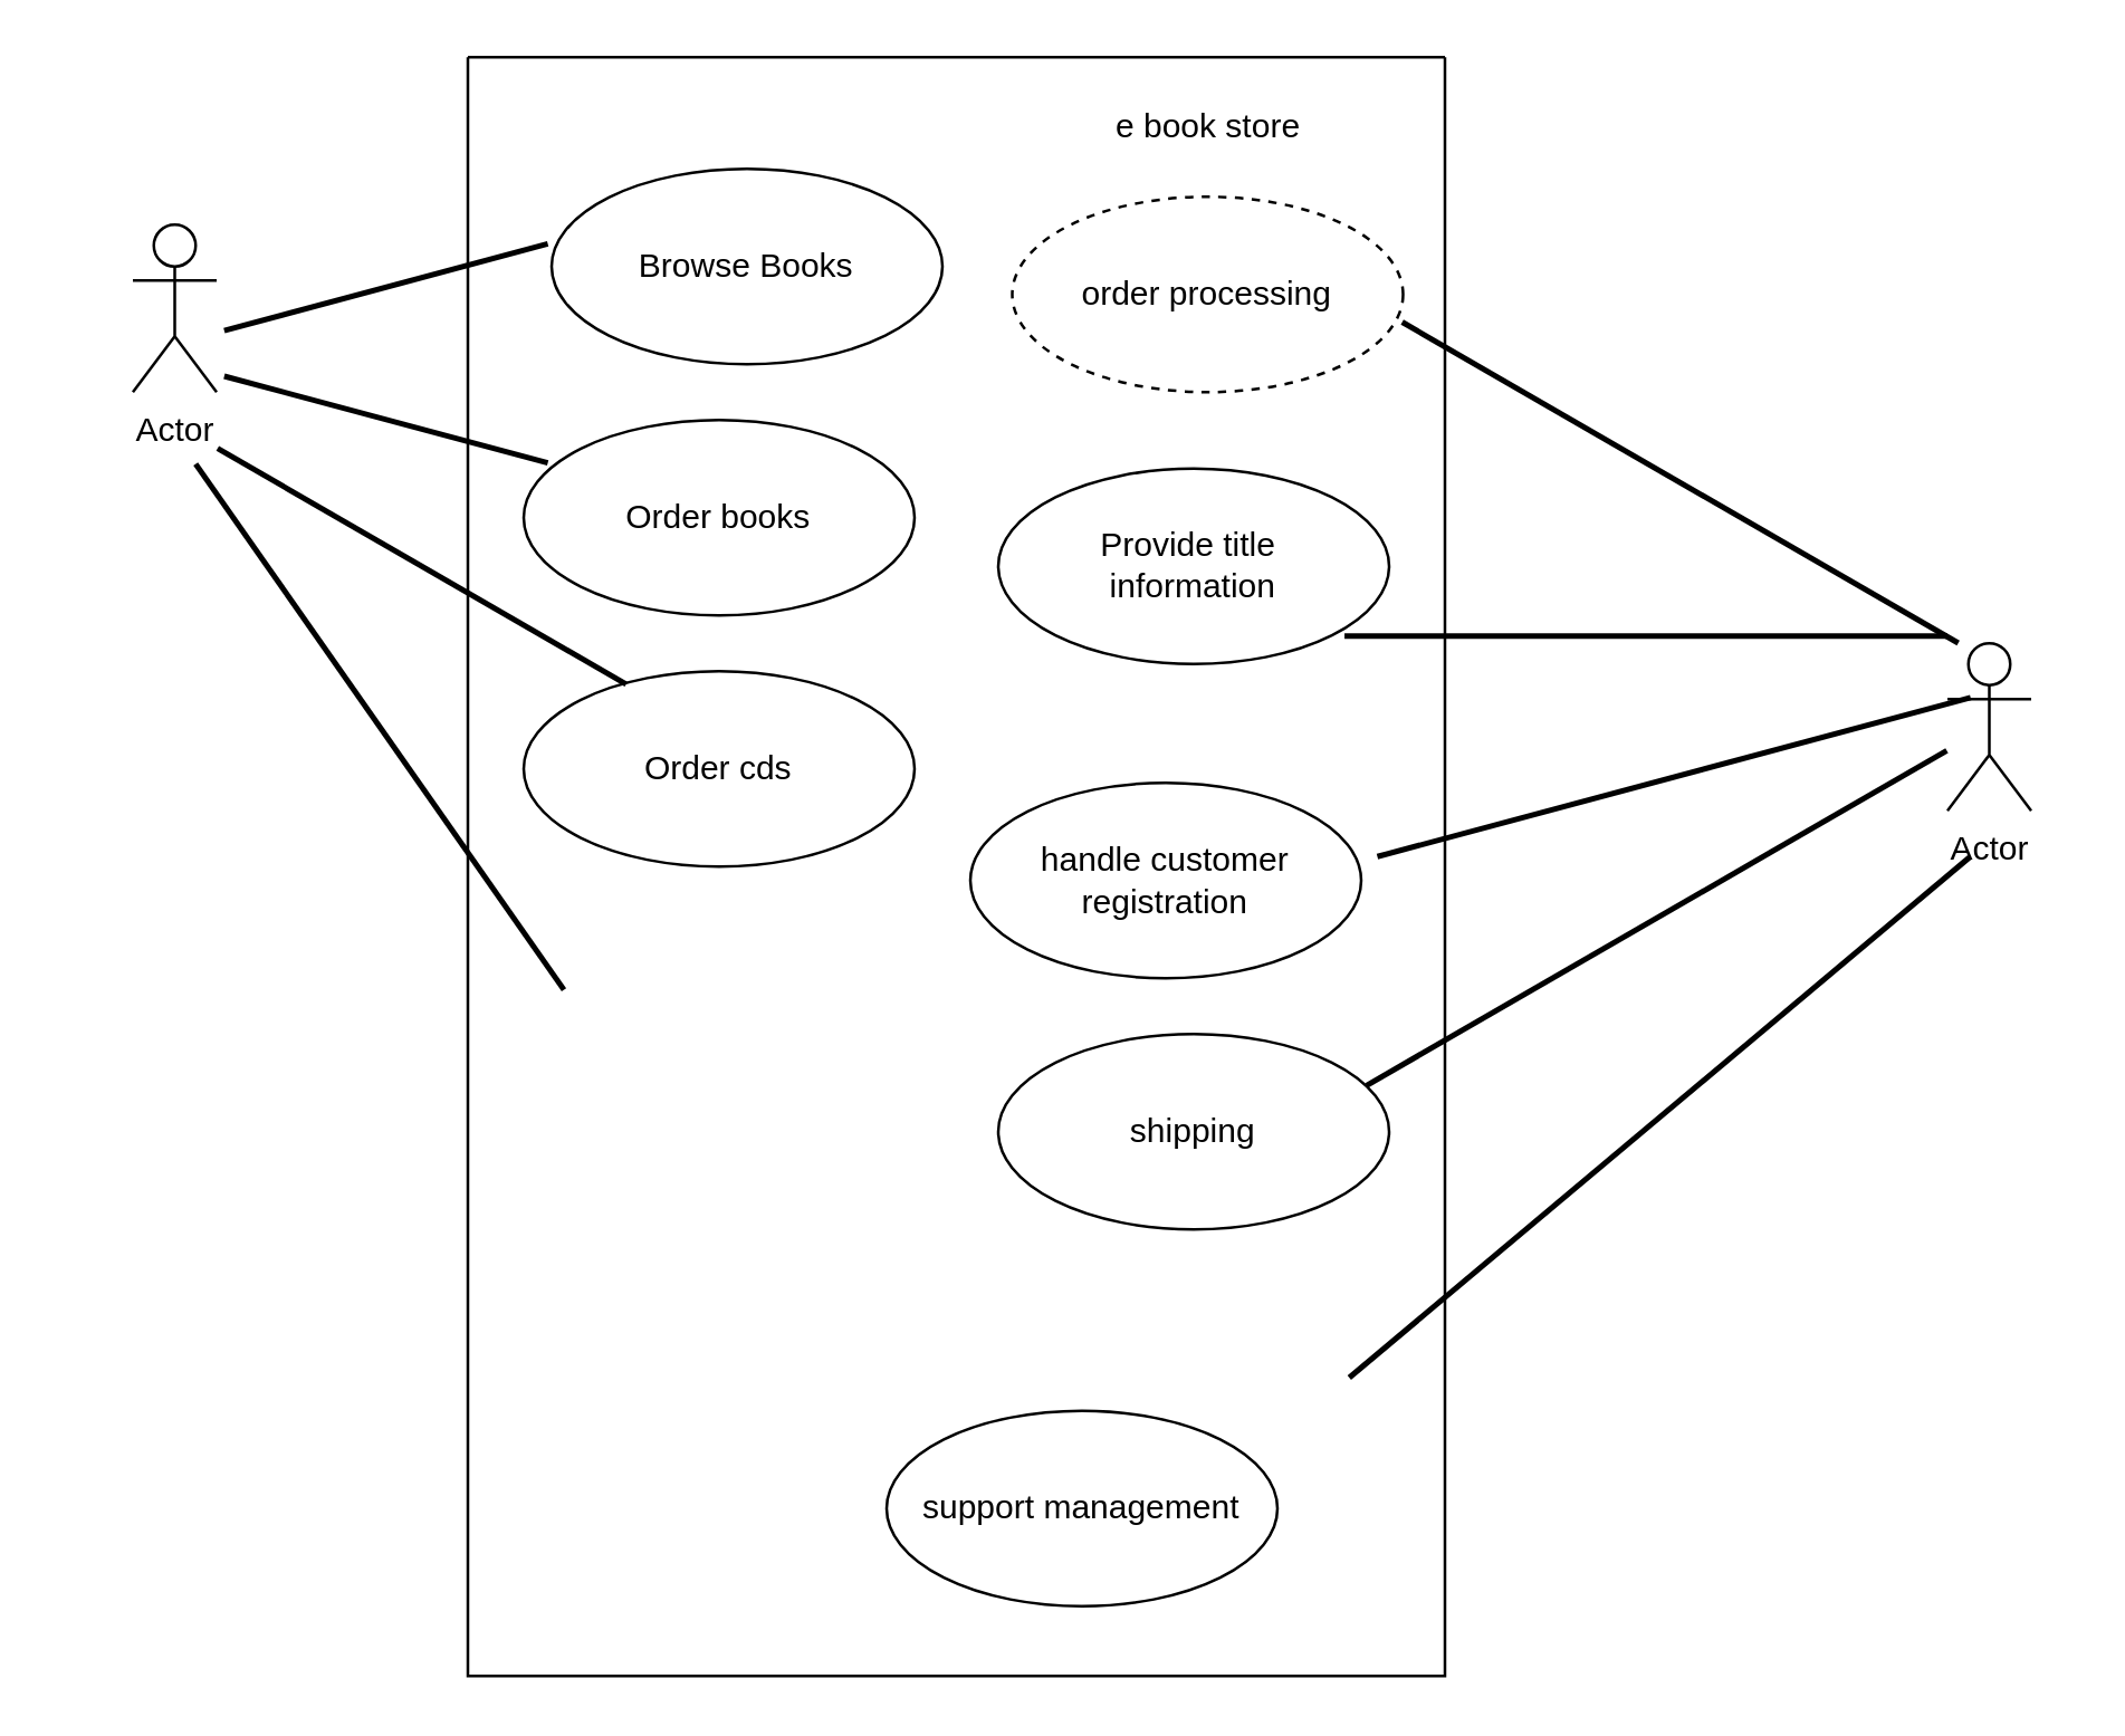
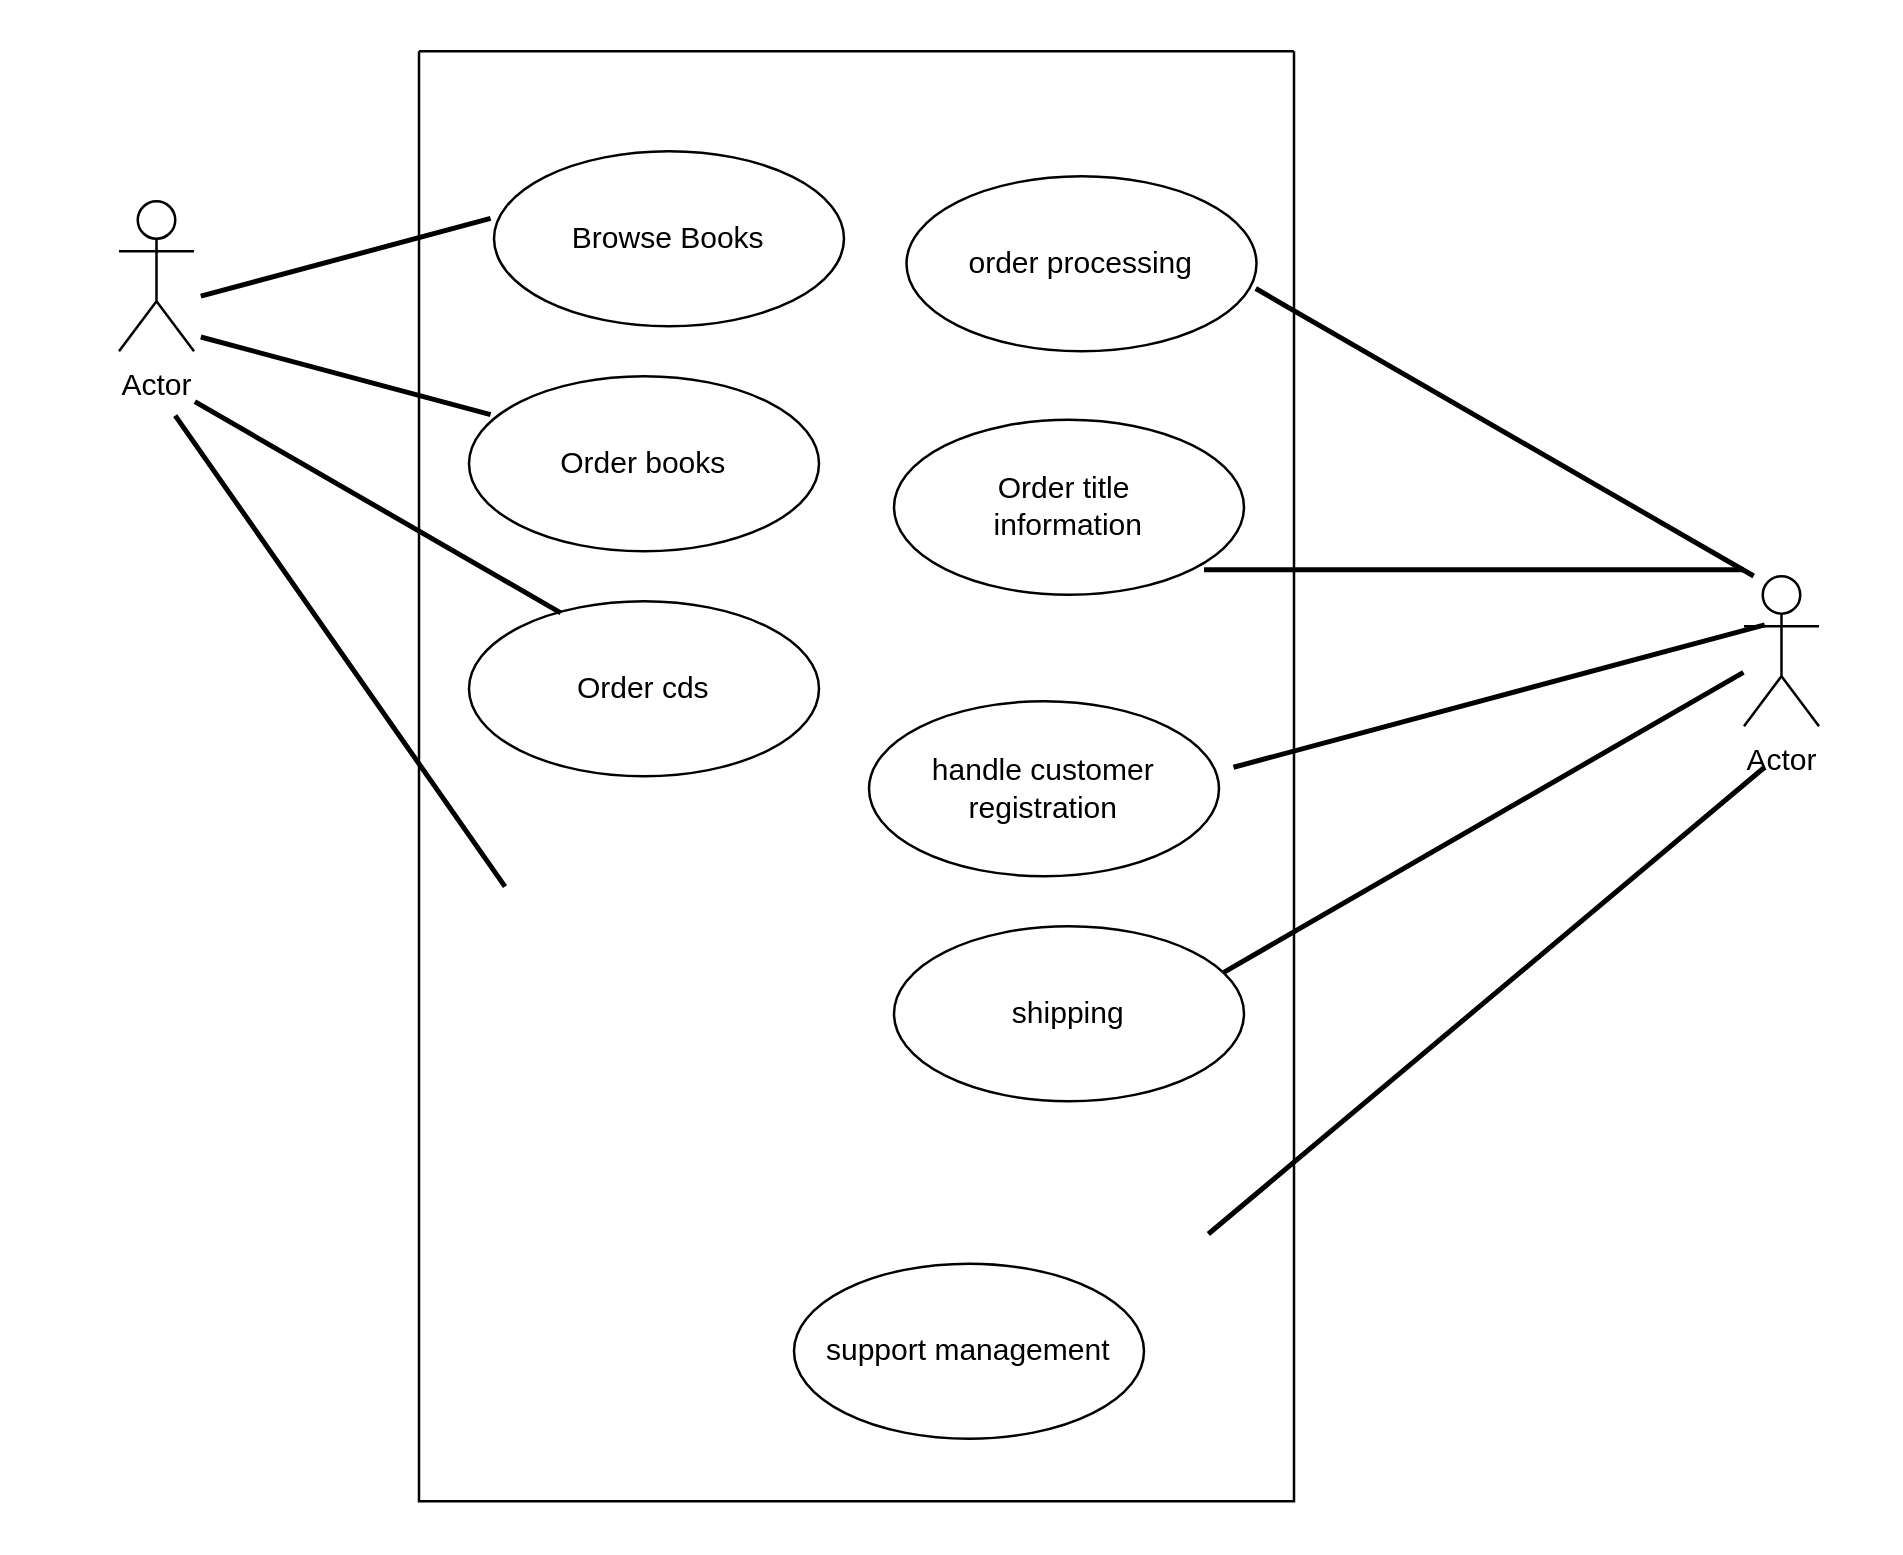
  <mxCell id="0" />
  <mxCell id="1" parent="0" />
  <mxCell id="2" value="Actor" style="shape=umlActor;verticalLabelPosition=bottom;verticalAlign=top;html=1;" parent="1" vertex="1"><mxGeometry x="47" y="80" width="30" height="60" as="geometry" /></mxCell>
  <mxCell id="3" value="Actor" style="shape=umlActor;verticalLabelPosition=bottom;verticalAlign=top;html=1;" parent="1" vertex="1"><mxGeometry x="697" y="229.95" width="30" height="60" as="geometry" /></mxCell>
  <mxCell id="4" value="Browse Books" style="ellipse;whiteSpace=wrap;html=1;" parent="1" vertex="1"><mxGeometry x="197" y="60" width="140" height="70" as="geometry" /></mxCell>
- <mxCell id="5" value="Provide title&amp;nbsp;&lt;div&gt;information&lt;/div&gt;" style="ellipse;whiteSpace=wrap;html=1;" parent="1" vertex="1"><mxGeometry x="357" y="167.41" width="140" height="70" as="geometry" /></mxCell>
+ <mxCell id="5" value="Order title&amp;nbsp;&lt;div&gt;information&lt;/div&gt;" style="ellipse;whiteSpace=wrap;html=1;" parent="1" vertex="1"><mxGeometry x="357" y="167.41" width="140" height="70" as="geometry" /></mxCell>
  <mxCell id="6" value="Order books" style="ellipse;whiteSpace=wrap;html=1;" parent="1" vertex="1"><mxGeometry x="187" y="150" width="140" height="70" as="geometry" /></mxCell>
  <mxCell id="7" value="handle customer&lt;div&gt;registration&lt;/div&gt;" style="ellipse;whiteSpace=wrap;html=1;" parent="1" vertex="1"><mxGeometry x="347" y="280" width="140" height="70" as="geometry" /></mxCell>
  <mxCell id="8" value="Order cds" style="ellipse;whiteSpace=wrap;html=1;" parent="1" vertex="1"><mxGeometry x="187" y="240" width="140" height="70" as="geometry" /></mxCell>
  <mxCell id="9" value="" style="line;strokeWidth=2;html=1;rotation=15;" parent="1" vertex="1"><mxGeometry x="77.68" y="144.82" width="120" height="10" as="geometry" /></mxCell>
  <mxCell id="10" value="" style="line;strokeWidth=2;html=1;rotation=55;" parent="1" vertex="1"><mxGeometry x="20.45" y="254.95" width="230" height="10" as="geometry" /></mxCell>
  <mxCell id="11" value="" style="line;strokeWidth=2;html=1;rotation=30;" parent="1" vertex="1"><mxGeometry x="66.03" y="197.41" width="168.98" height="10" as="geometry" /></mxCell>
  <mxCell id="12" value="" style="line;strokeWidth=2;html=1;rotation=-15;" parent="1" vertex="1"><mxGeometry x="77.68" y="80" width="120" height="44.82" as="geometry" /></mxCell>
  <mxCell id="13" value="" style="line;strokeWidth=2;html=1;rotation=-15;" parent="1" vertex="1"><mxGeometry x="489.04" y="255.53" width="220" height="44.82" as="geometry" /></mxCell>
  <mxCell id="14" value="" style="line;strokeWidth=2;html=1;rotation=30;" parent="1" vertex="1"><mxGeometry x="486.28" y="150" width="230" height="44.82" as="geometry" /></mxCell>
  <mxCell id="15" value="" style="swimlane;startSize=0;" parent="1" vertex="1"><mxGeometry x="167" y="20" width="350" height="580" as="geometry" /></mxCell>
- <mxCell id="16" value="e book store" style="text;html=1;align=center;verticalAlign=middle;resizable=0;points=[];autosize=1;strokeColor=none;fillColor=none;" parent="15" vertex="1"><mxGeometry x="220" y="10" width="90" height="30" as="geometry" /></mxCell>
- <mxCell id="17" value="order processing" style="ellipse;whiteSpace=wrap;html=1;dashed=1;" parent="15" vertex="1"><mxGeometry x="195" y="50" width="140" height="70" as="geometry" /></mxCell>
+ <mxCell id="17" value="order processing" style="ellipse;whiteSpace=wrap;html=1;" parent="15" vertex="1"><mxGeometry x="195" y="50" width="140" height="70" as="geometry" /></mxCell>
  <mxCell id="18" value="shipping" style="ellipse;whiteSpace=wrap;html=1;" parent="15" vertex="1"><mxGeometry x="190" y="350" width="140" height="70" as="geometry" /></mxCell>
  <mxCell id="19" value="support management" style="ellipse;whiteSpace=wrap;html=1;" parent="15" vertex="1"><mxGeometry x="150" y="485" width="140" height="70" as="geometry" /></mxCell>
  <mxCell id="20" value="" style="line;strokeWidth=2;html=1;rotation=-40;" parent="1" vertex="1"><mxGeometry x="448.81" y="377.5" width="290" height="44.82" as="geometry" /></mxCell>
  <mxCell id="21" value="" style="line;strokeWidth=2;html=1;rotation=-30;" parent="1" vertex="1"><mxGeometry x="472.85" y="306.02" width="240" height="44.82" as="geometry" /></mxCell>
  <mxCell id="22" value="" style="line;strokeWidth=2;html=1;rotation=0;" parent="1" vertex="1"><mxGeometry x="481.02" y="205" width="215.98" height="44.82" as="geometry" /></mxCell>
